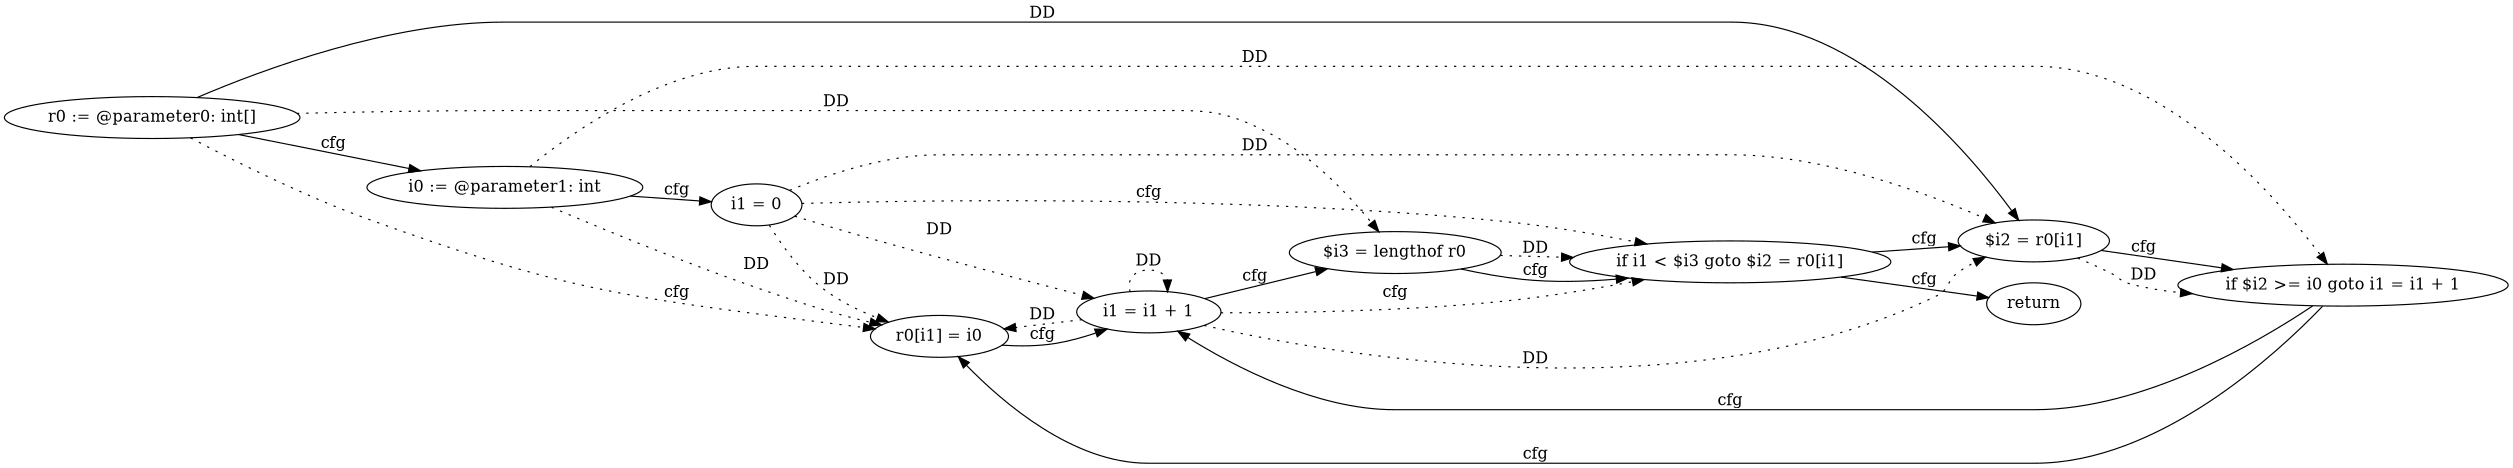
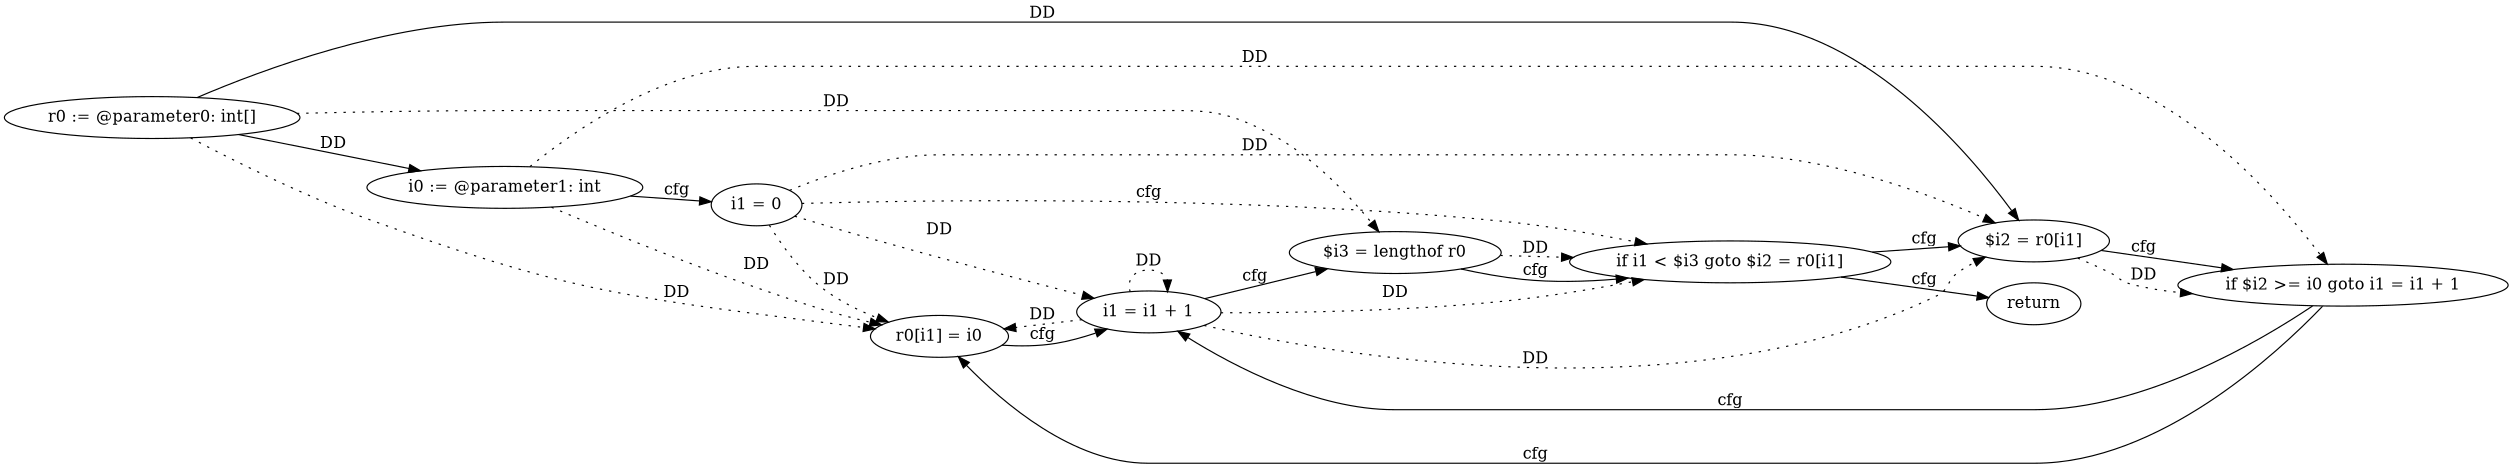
  digraph {
    rankdir=LR
    edge [style=dotted]
    n1 [label="r0 := @parameter0: int[]"]
    n2 [label="i0 := @parameter1: int"]
    n3 [label="$i2 = r0[i1]"]
    n4 [label="r0[i1] = i0"]
    n5 [label="$i3 = lengthof r0"]
    n6 [label="i1 = 0"]
    n7 [label="if $i2 >= i0 goto i1 = i1 + 1"]
    n8 [label="i1 = i1 + 1"]
    n9 [label="if i1 < $i3 goto $i2 = r0[i1]"]
    n10 [label=return]
-   n1 -> n2 [label=cfg style=""]
+   n1 -> n2 [label=DD style=""]
    n1 -> n3 [label=DD style=solid]
-   n1 -> n4 [label=cfg]
+   n1 -> n4 [label=DD]
    n1 -> n5 [label=DD]
    n2 -> n4 [label=DD]
    n2 -> n6 [label=cfg style=""]
    n2 -> n7 [label=DD]
    n3 -> n7 [label=DD]
    n3 -> n7 [label=cfg style=""]
    n4 -> n8 [label=cfg style=""]
    n5 -> n9 [label=DD]
    n5 -> n9 [label=cfg style=""]
    n6 -> n3 [label=DD]
    n6 -> n4 [label=DD]
    n6 -> n8 [label=DD]
    n6 -> n9 [label=cfg]
    n7 -> n4 [label=cfg style=""]
    n7 -> n8 [label=cfg style=""]
    n8 -> n3 [label=DD]
    n8 -> n4 [label=DD]
    n8 -> n5 [label=cfg style=""]
    n8 -> n8 [label=DD]
-   n8 -> n9 [label=cfg]
+   n8 -> n9 [label=DD]
    n9 -> n3 [label=cfg style=""]
    n9 -> n10 [label=cfg style=""]
  }
